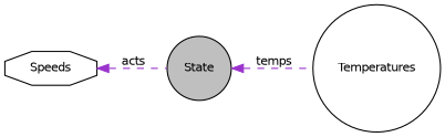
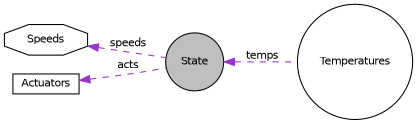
  digraph {
    rankdir=LR
    node [color=black fillcolor=white fontname=Helvetica fontsize=10 shape=circle style=filled]
    edge [color=darkorchid3 dir=back fontname=Helvetica fontsize=10 labelfontname=Helvetica labelfontsize=10 style=dashed]
    n1 [fillcolor=grey75 fontcolor=black height=0.2 label=State width=0.4]
    n2 [height=0.2 label=Temperatures width=0.4]
    n3 [height=0.2 label=Speeds shape=octagon width=0.4]
+   n4 [height=0.2 label=Actuators shape=box width=0.4]
    n1 -> n2 [label=" temps"]
-   n3 -> n1 [label=" acts"]
+   n3 -> n1 [label=" speeds"]
+   n4 -> n1 [label=" acts"]
  }
